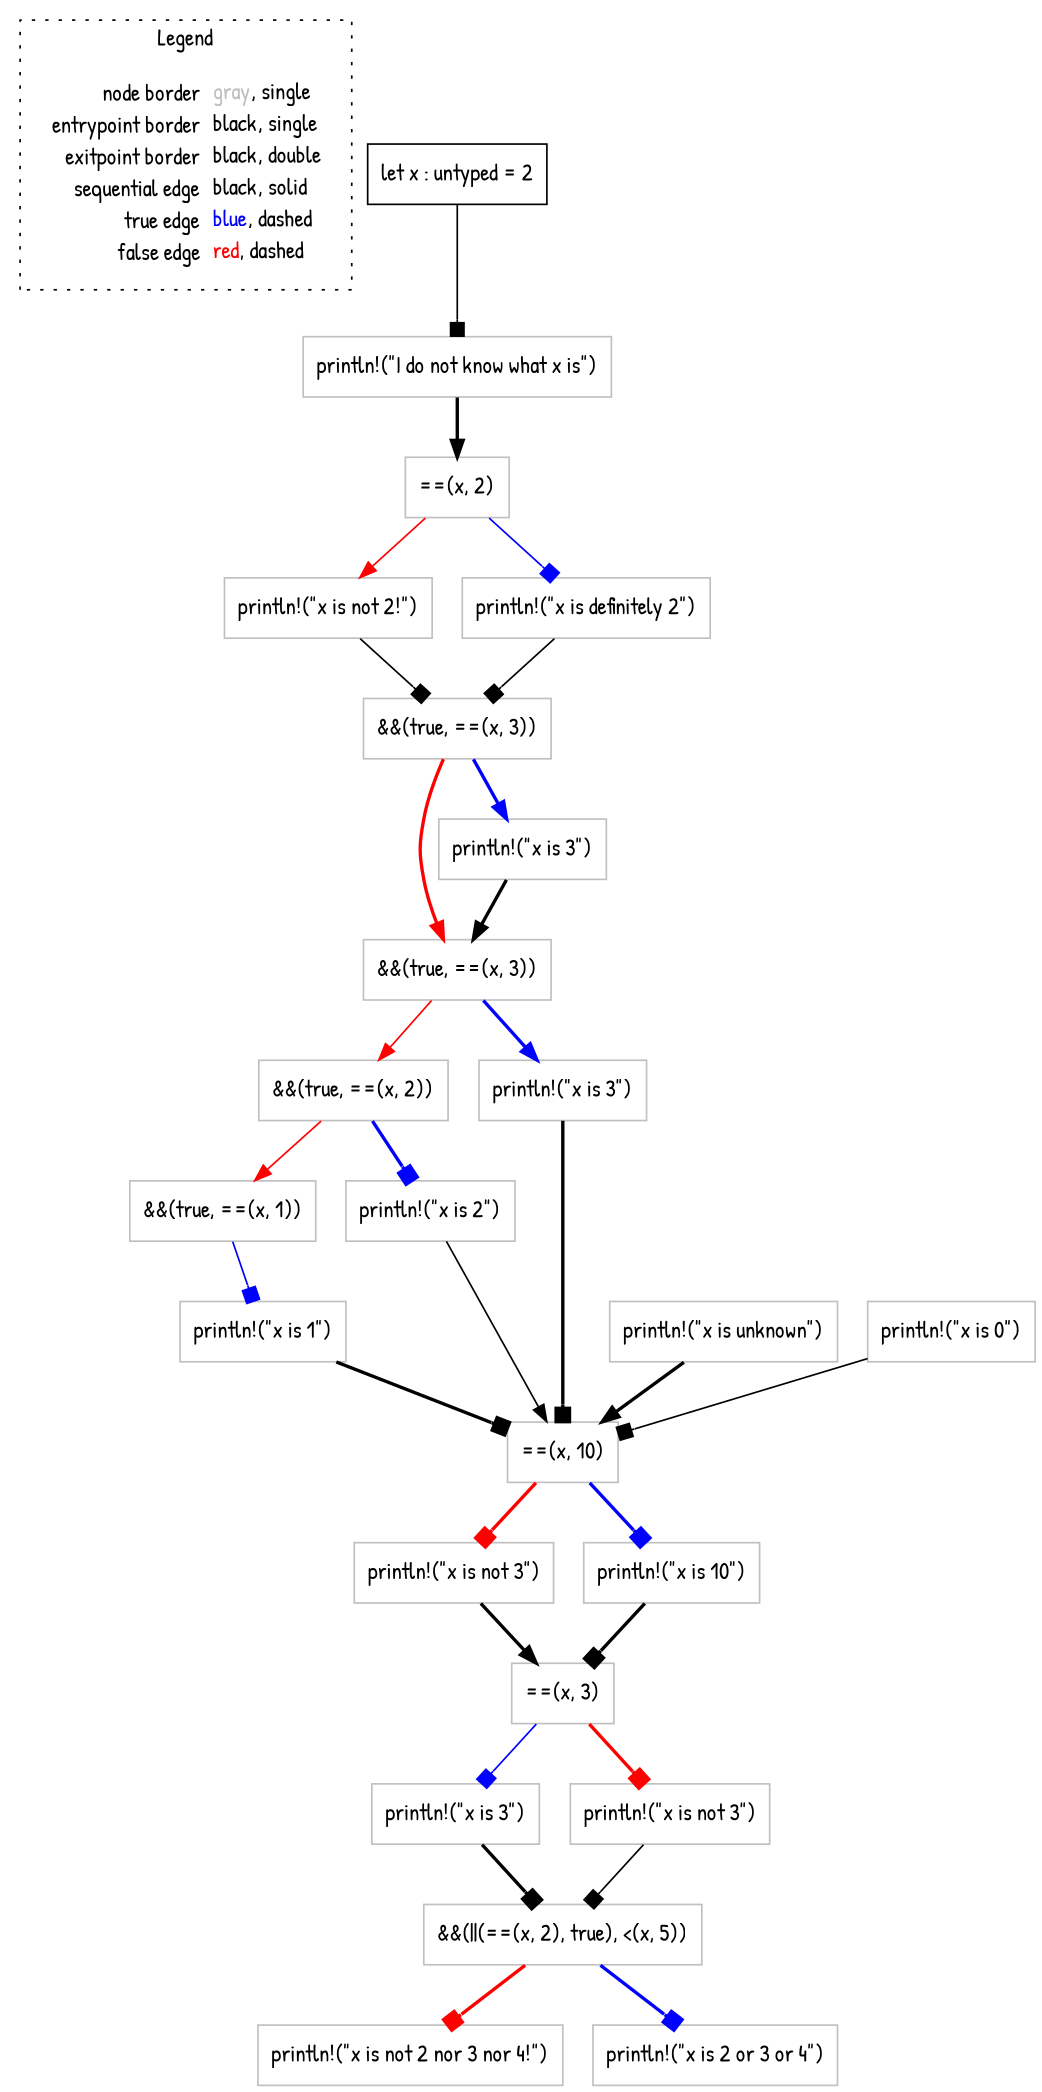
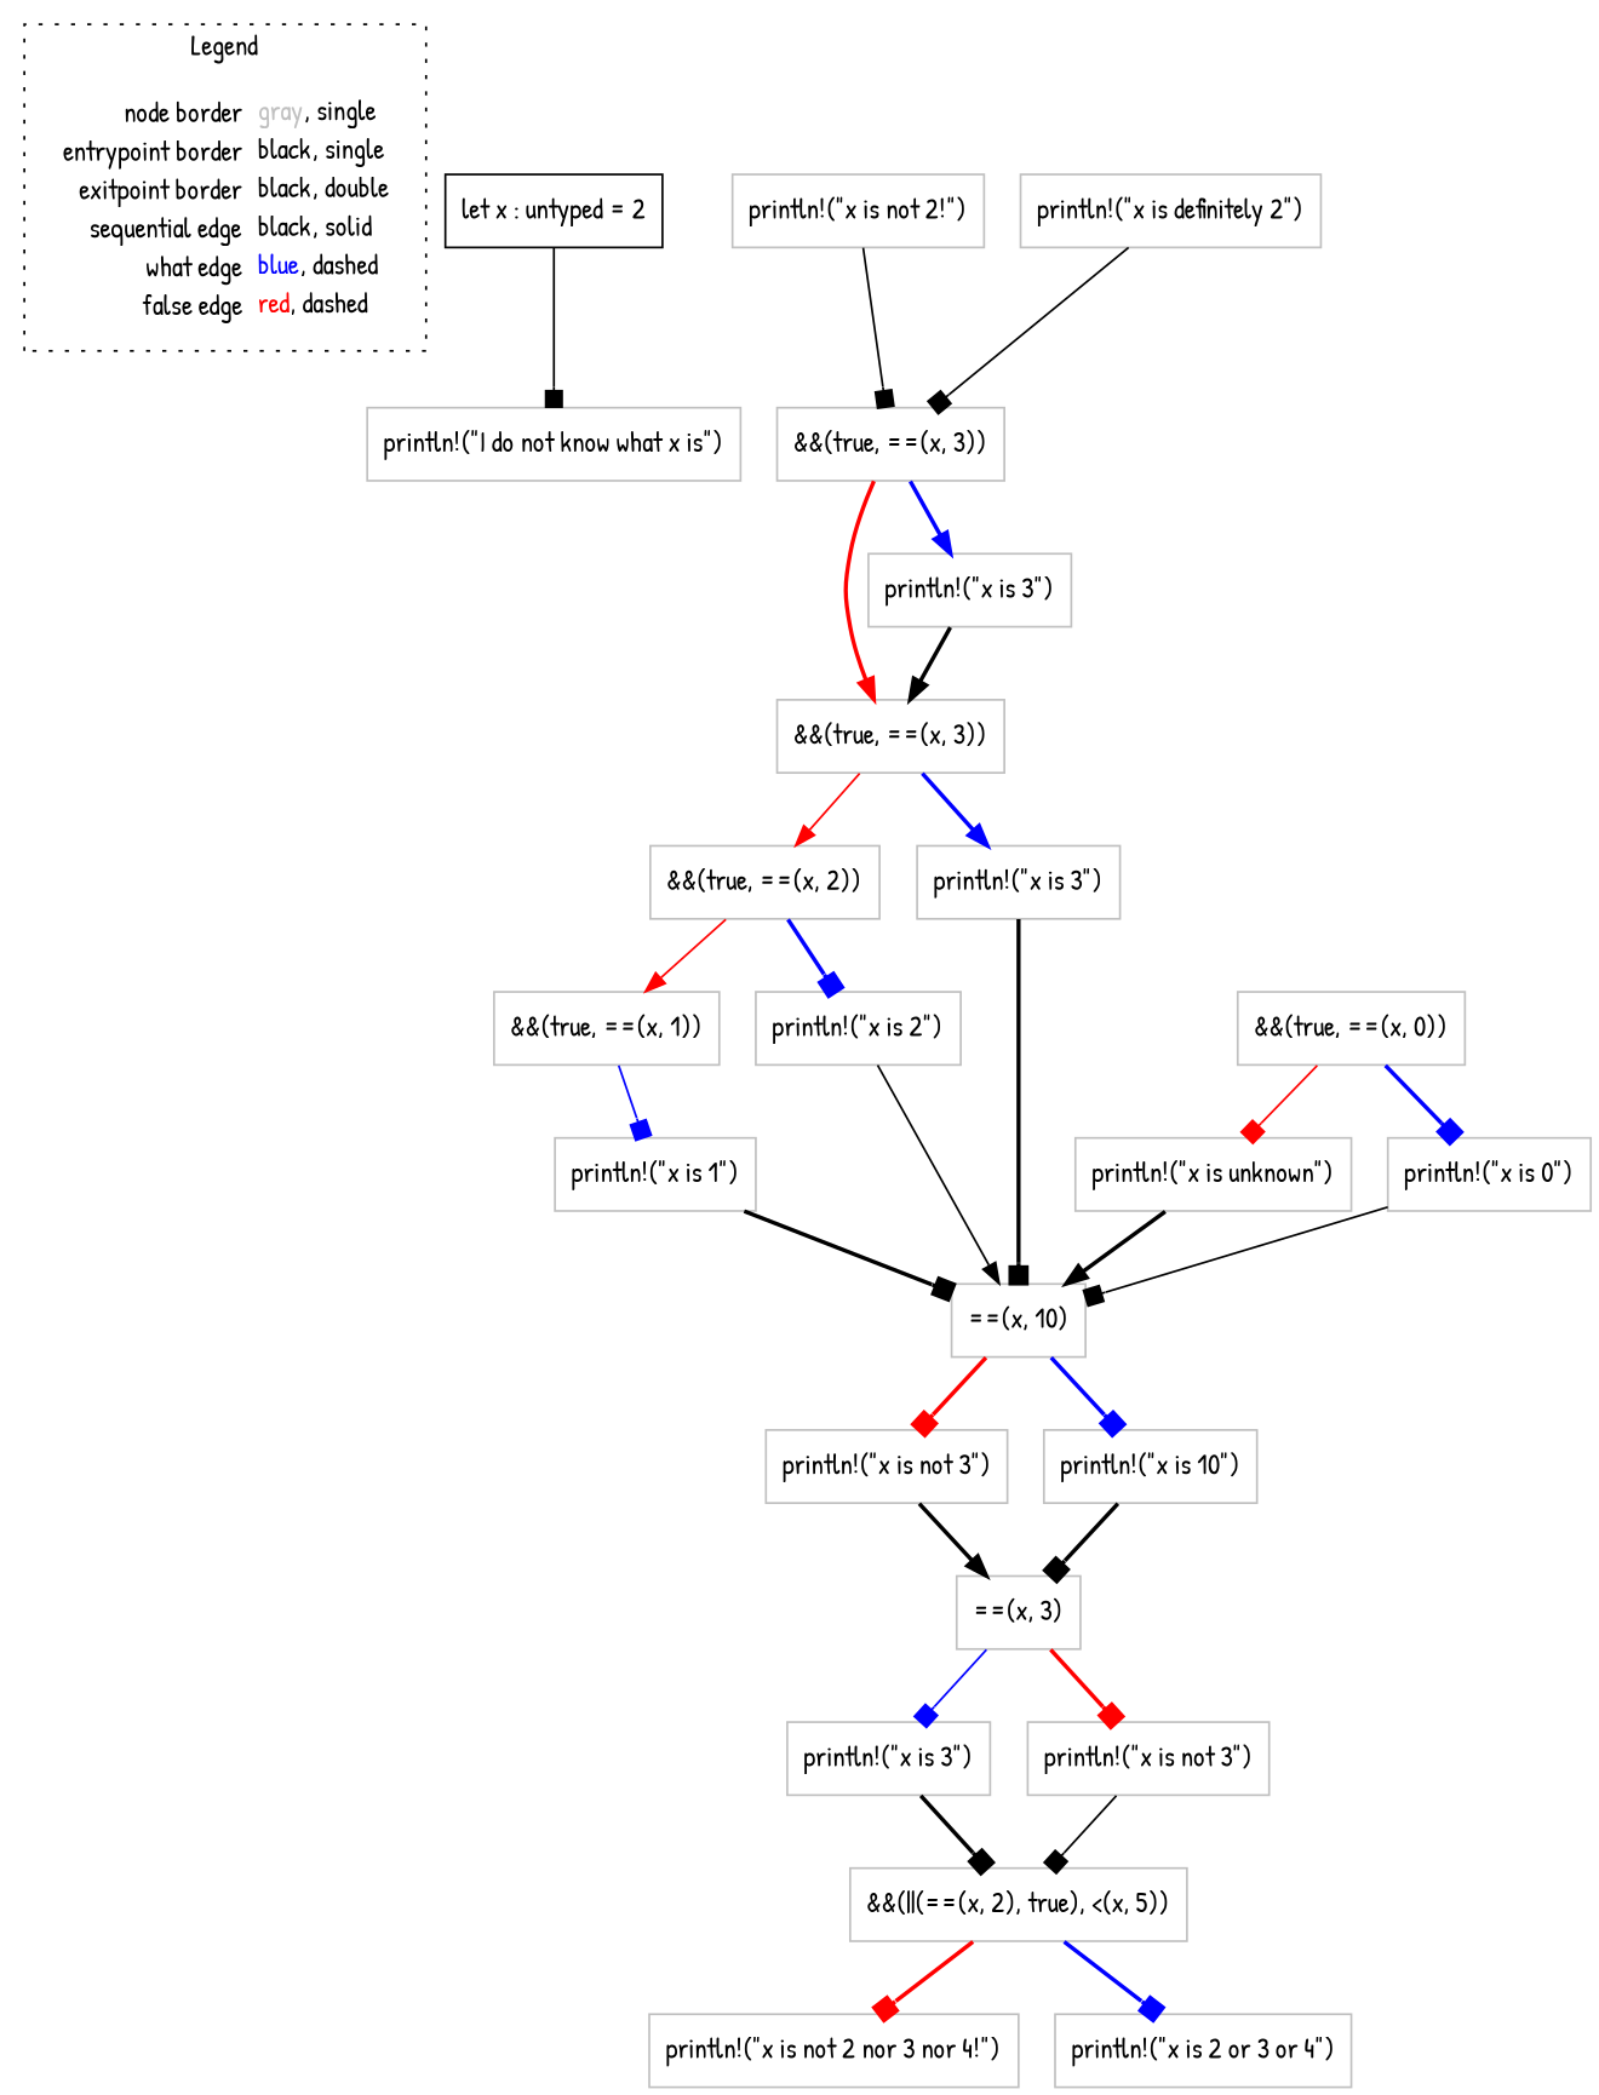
  digraph {
    fontname="Patrick Hand"
    node [fontname="Patrick Hand" shape=rect color=gray]
    edge [arrowhead=box color=black fontname="Patrick Hand" style=bold]
-   n1 [label=<<table border="0" cellpadding="2" cellspacing="0" cellborder="0"><tr><td align="right">node border&nbsp;</td><td align="left"><font color="gray">gray</font>, single</td></tr><tr><td align="right">entrypoint border&nbsp;</td><td align="left"><font color="black">black</font>, single</td></tr><tr><td align="right">exitpoint border&nbsp;</td><td align="left"><font color="black">black</font>, double</td></tr><tr><td align="right">sequential edge&nbsp;</td><td align="left"><font color="black">black</font>, solid</td></tr><tr><td align="right">true edge&nbsp;</td><td align="left"><font color="blue">blue</font>, dashed</td></tr><tr><td align="right">false edge&nbsp;</td><td align="left"><font color="red">red</font>, dashed</td></tr></table>> shape=plaintext color=""]
+   n1 [label=<<table border="0" cellpadding="2" cellspacing="0" cellborder="0"><tr><td align="right">node border&nbsp;</td><td align="left"><font color="gray">gray</font>, single</td></tr><tr><td align="right">entrypoint border&nbsp;</td><td align="left"><font color="black">black</font>, single</td></tr><tr><td align="right">exitpoint border&nbsp;</td><td align="left"><font color="black">black</font>, double</td></tr><tr><td align="right">sequential edge&nbsp;</td><td align="left"><font color="black">black</font>, solid</td></tr><tr><td align="right">what edge&nbsp;</td><td align="left"><font color="blue">blue</font>, dashed</td></tr><tr><td align="right">false edge&nbsp;</td><td align="left"><font color="red">red</font>, dashed</td></tr></table>> shape=plaintext color=""]
    n2 [color=black label=<let x : untyped = 2>]
    n3 [label=<println!(&quot;I do not know what x is&quot;)>]
-   n4 [label=<==(x, 2)>]
    n5 [label=<println!(&quot;x is not 2 nor 3 nor 4!&quot;)>]
    n6 [label=<println!(&quot;x is not 2!&quot;)>]
    n7 [label=<&amp;&amp;(true, ==(x, 3))>]
    n8 [label=<&amp;&amp;(true, ==(x, 3))>]
    n9 [label=<println!(&quot;x is 3&quot;)>]
    n10 [label=<&amp;&amp;(true, ==(x, 1))>]
    n11 [label=<println!(&quot;x is 1&quot;)>]
+   n12 [label=<&amp;&amp;(true, ==(x, 0))>]
    n13 [label=<println!(&quot;x is unknown&quot;)>]
    n14 [label=<println!(&quot;x is 0&quot;)>]
    n15 [label=<==(x, 10)>]
    n16 [label=<==(x, 3)>]
    n17 [label=<println!(&quot;x is 3&quot;)>]
    n18 [label=<println!(&quot;x is not 3&quot;)>]
    n19 [label=<&amp;&amp;(||(==(x, 2), true), &lt;(x, 5))>]
    n20 [label=<println!(&quot;x is 2 or 3 or 4&quot;)>]
    n21 [label=<println!(&quot;x is not 3&quot;)>]
    n22 [label=<println!(&quot;x is 10&quot;)>]
    n23 [label=<&amp;&amp;(true, ==(x, 2))>]
    n24 [label=<println!(&quot;x is 3&quot;)>]
    n25 [label=<println!(&quot;x is 2&quot;)>]
    n26 [label=<println!(&quot;x is definitely 2&quot;)>]
    subgraph cluster_1 {
      label=Legend
      style=dotted
      n1
    }
    n2 -> n3 [style=solid]
-   n3 -> n4 [arrowhead=normal]
-   n4 -> n6 [arrowhead=normal color=red style=solid]
-   n4 -> n26 [color=blue style=solid]
    n6 -> n7 [style=solid]
    n7 -> n8 [arrowhead=normal color=red]
    n7 -> n9 [arrowhead=normal color=blue]
    n8 -> n23 [arrowhead=normal color=red style=solid]
    n8 -> n24 [arrowhead=normal color=blue]
    n9 -> n8 [arrowhead=normal]
    n10 -> n11 [color=blue style=solid]
    n11 -> n15
+   n12 -> n13 [color=red style=solid]
+   n12 -> n14 [color=blue]
    n13 -> n15 [arrowhead=normal]
    n14 -> n15 [style=solid]
    n15 -> n21 [color=red]
    n15 -> n22 [color=blue]
    n16 -> n17 [color=blue style=solid]
    n16 -> n18 [color=red]
    n17 -> n19
    n18 -> n19 [style=solid]
    n19 -> n5 [color=red]
    n19 -> n20 [color=blue]
    n21 -> n16 [arrowhead=normal]
    n22 -> n16
    n23 -> n10 [arrowhead=normal color=red style=solid]
    n23 -> n25 [color=blue]
    n24 -> n15
    n25 -> n15 [arrowhead=normal style=solid]
    n26 -> n7 [style=solid]
  }
